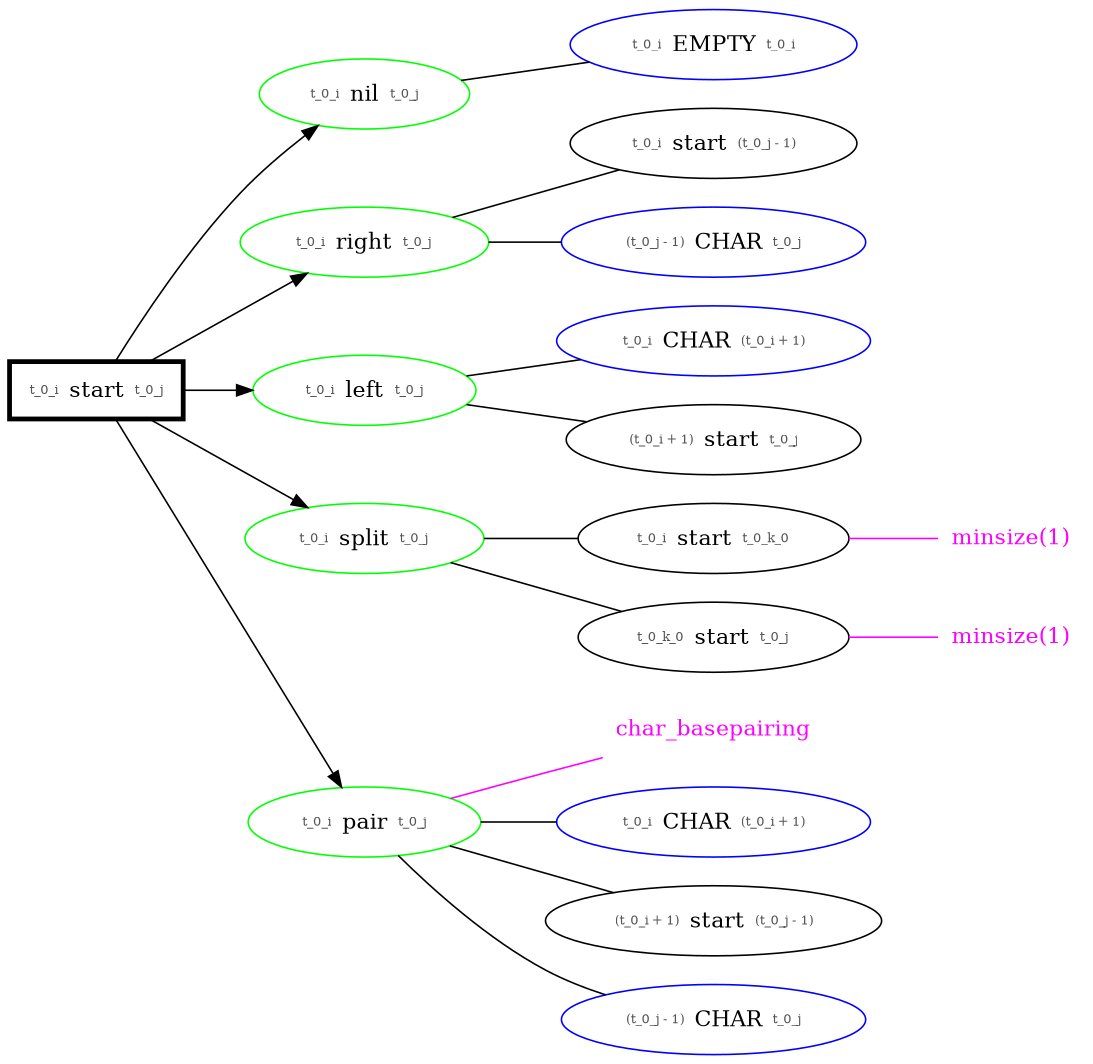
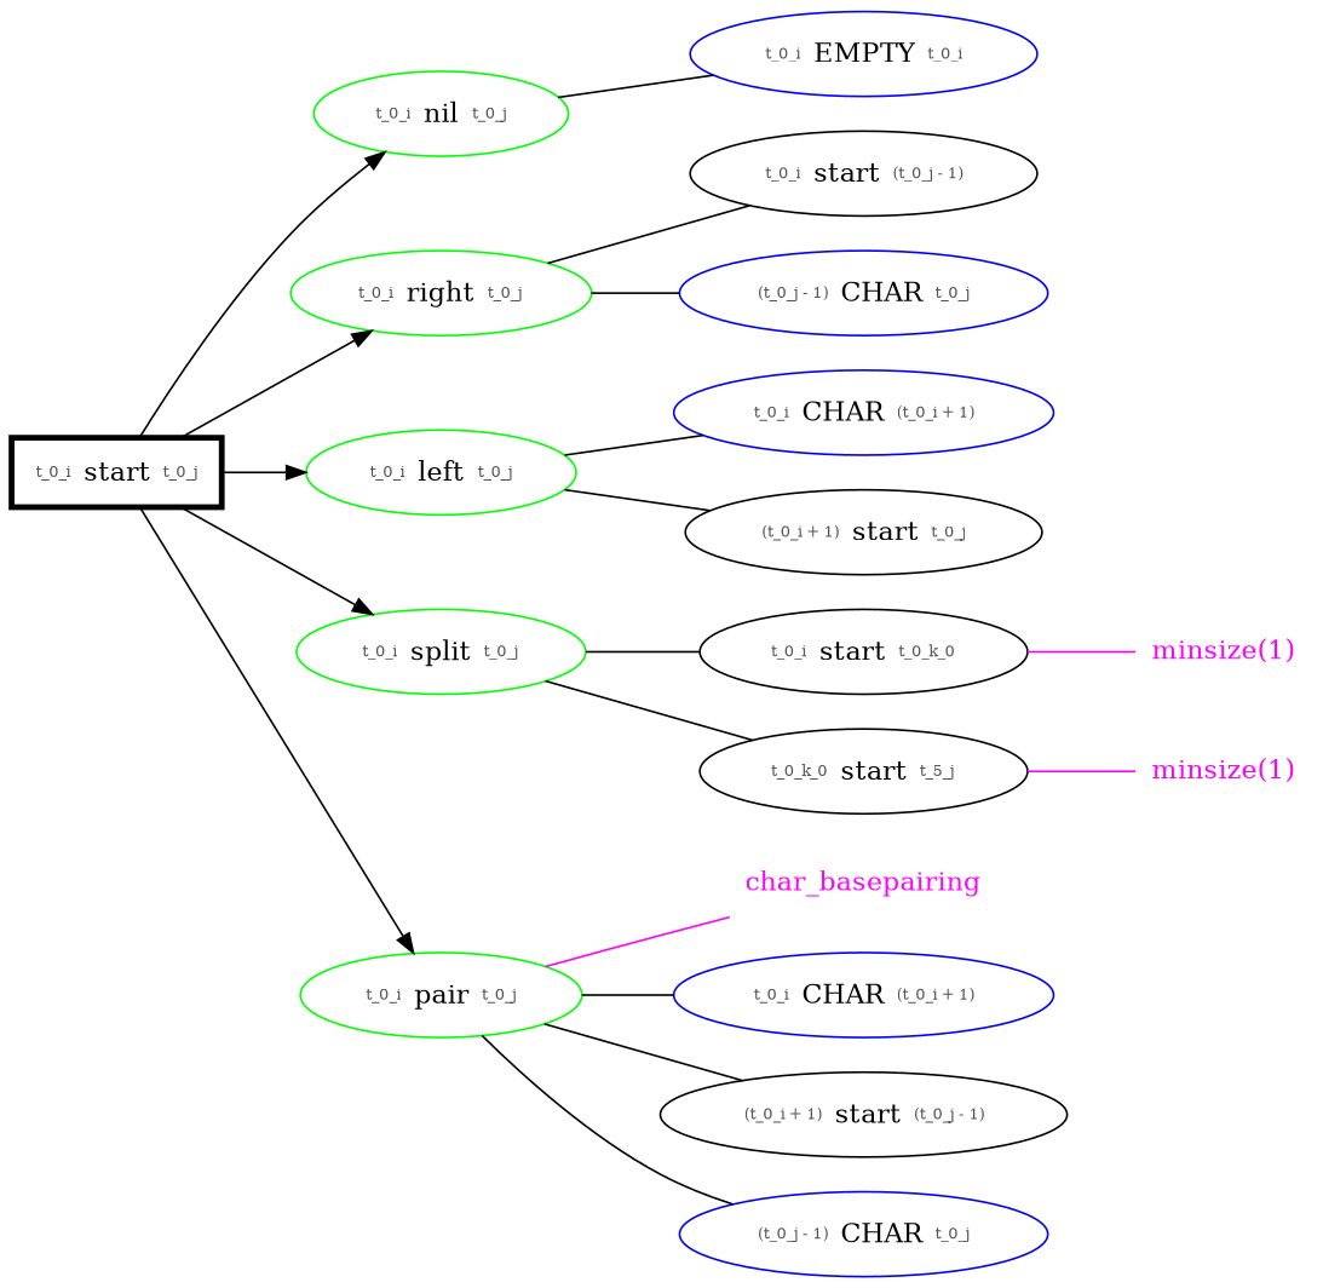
  digraph {
    rankdir=LR
    node [color=black]
    edge [arrowhead=none]
    n1 [label=<<table border='0'><tr><td><font point-size='8' color='#555555'>t_0_i</font></td><td>start</td><td><font point-size='8' color='#555555'>t_0_j</font></td></tr></table>> penwidth=3 shape=box]
    n2 [color=green label=<<table border='0'><tr><td><font point-size='8' color='#555555'>t_0_i</font></td><td>nil</td><td><font point-size='8' color='#555555'>t_0_j</font></td></tr></table>>]
    n3 [color=green label=<<table border='0'><tr><td><font point-size='8' color='#555555'>t_0_i</font></td><td>right</td><td><font point-size='8' color='#555555'>t_0_j</font></td></tr></table>>]
    n4 [color=green label=<<table border='0'><tr><td><font point-size='8' color='#555555'>t_0_i</font></td><td>left</td><td><font point-size='8' color='#555555'>t_0_j</font></td></tr></table>>]
    n5 [color=green label=<<table border='0'><tr><td><font point-size='8' color='#555555'>t_0_i</font></td><td>split</td><td><font point-size='8' color='#555555'>t_0_j</font></td></tr></table>>]
    n6 [color=green label=<<table border='0'><tr><td><font point-size='8' color='#555555'>t_0_i</font></td><td>pair</td><td><font point-size='8' color='#555555'>t_0_j</font></td></tr></table>>]
    n7 [color=blue label=<<table border='0'><tr><td><font point-size='8' color='#555555'>t_0_i</font></td><td>EMPTY</td><td><font point-size='8' color='#555555'>t_0_i</font></td></tr></table>>]
    n8 [label=<<table border='0'><tr><td><font point-size='8' color='#555555'>t_0_i</font></td><td>start</td><td><font point-size='8' color='#555555'>(t_0_j - 1)</font></td></tr></table>>]
    n9 [color=blue label=<<table border='0'><tr><td><font point-size='8' color='#555555'>(t_0_j - 1)</font></td><td>CHAR</td><td><font point-size='8' color='#555555'>t_0_j</font></td></tr></table>>]
    n10 [color=blue label=<<table border='0'><tr><td><font point-size='8' color='#555555'>t_0_i</font></td><td>CHAR</td><td><font point-size='8' color='#555555'>(t_0_i + 1)</font></td></tr></table>>]
    n11 [label=<<table border='0'><tr><td><font point-size='8' color='#555555'>(t_0_i + 1)</font></td><td>start</td><td><font point-size='8' color='#555555'>t_0_j</font></td></tr></table>>]
    n12 [label=<<table border='0'><tr><td><font point-size='8' color='#555555'>t_0_i</font></td><td>start</td><td><font point-size='8' color='#555555'>t_0_k_0</font></td></tr></table>>]
-   n13 [label=<<table border='0'><tr><td><font point-size='8' color='#555555'>t_0_k_0</font></td><td>start</td><td><font point-size='8' color='#555555'>t_0_j</font></td></tr></table>>]
+   n13 [label=<<table border='0'><tr><td><font point-size='8' color='#555555'>t_0_k_0</font></td><td>start</td><td><font point-size='8' color='#555555'>t_5_j</font></td></tr></table>>]
    n14 [fontcolor=magenta label="minsize(1)" shape=none color=""]
    n15 [fontcolor=magenta label="minsize(1)" shape=none color=""]
    n16 [fontcolor=magenta label=char_basepairing shape=none color=""]
    n17 [color=blue label=<<table border='0'><tr><td><font point-size='8' color='#555555'>t_0_i</font></td><td>CHAR</td><td><font point-size='8' color='#555555'>(t_0_i + 1)</font></td></tr></table>>]
    n18 [label=<<table border='0'><tr><td><font point-size='8' color='#555555'>(t_0_i + 1)</font></td><td>start</td><td><font point-size='8' color='#555555'>(t_0_j - 1)</font></td></tr></table>>]
    n19 [color=blue label=<<table border='0'><tr><td><font point-size='8' color='#555555'>(t_0_j - 1)</font></td><td>CHAR</td><td><font point-size='8' color='#555555'>t_0_j</font></td></tr></table>>]
    n1 -> n2 [arrowhead=""]
    n1 -> n3 [arrowhead=""]
    n1 -> n4 [arrowhead=""]
    n1 -> n5 [arrowhead=""]
    n1 -> n6 [arrowhead=""]
    n2 -> n7
    n3 -> n8
    n3 -> n9
    n4 -> n10
    n4 -> n11
    n5 -> n12
    n5 -> n13
    n6 -> n16 [color=magenta]
    n6 -> n17
    n6 -> n18
    n6 -> n19
    n12 -> n14 [color=magenta]
    n13 -> n15 [color=magenta]
  }
